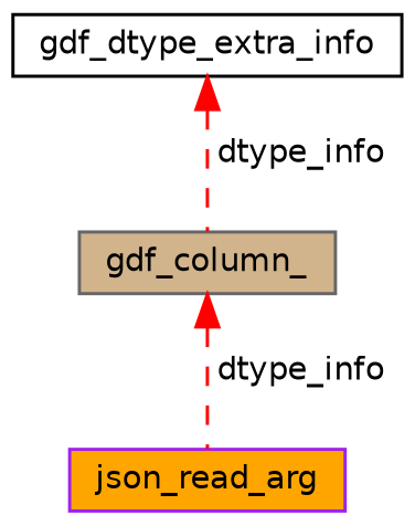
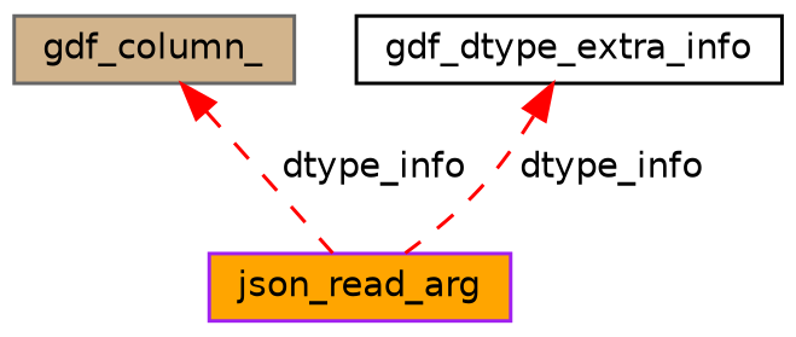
  digraph {
    node [fontname=Helvetica fontsize=10 shape=record style=filled]
    edge [color=red dir=back fontname=Helvetica fontsize=10 labelfontname=Helvetica labelfontsize=10 style=dashed]
    n1 [color=purple fillcolor=orange fontcolor=black height=0.2 label=json_read_arg width=0.4]
    n2 [color=gray40 fillcolor=tan height=0.2 label=gdf_column_ width=0.4]
    n3 [color=black fillcolor=white height=0.2 label=gdf_dtype_extra_info width=0.4]
    n2 -> n1 [label=" dtype_info"]
-   n3 -> n2 [label=" dtype_info"]
+   n3 -> n1 [label=" dtype_info"]
  }
